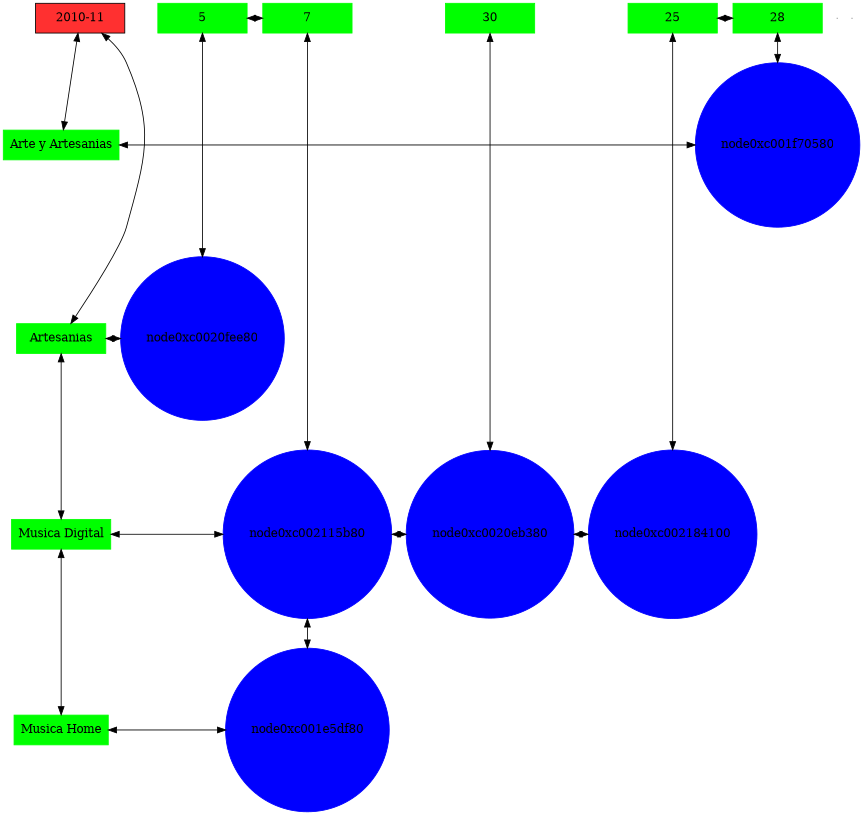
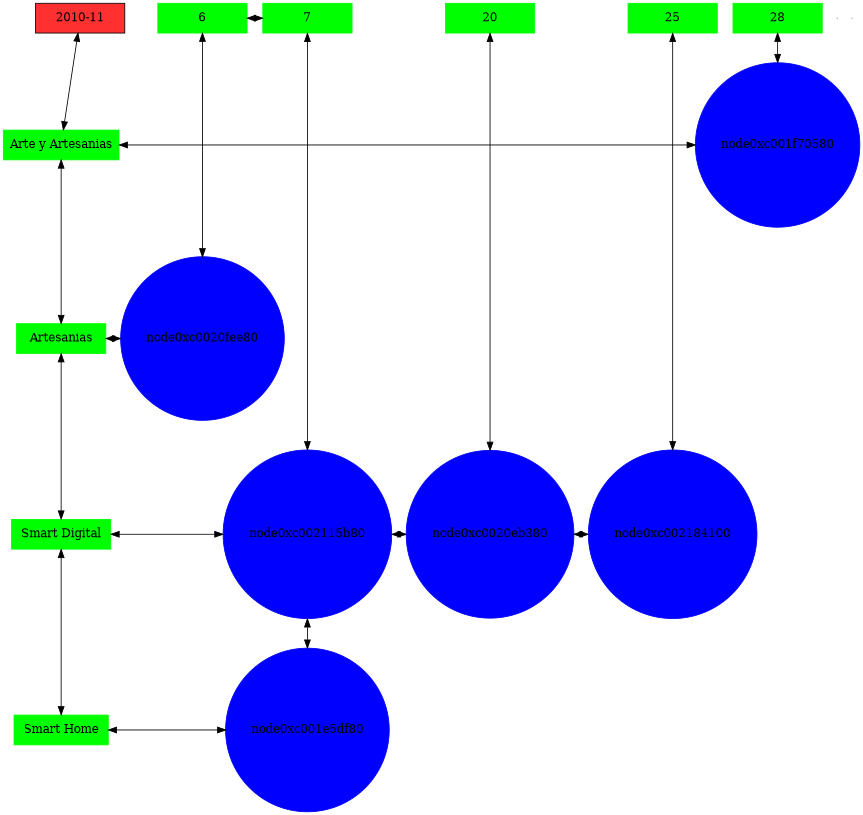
  digraph {
    node [group=1 shape=box style=filled color=green]
    edge [dir=both]
    n1 [fillcolor=firebrick1 label="2010-11" width=1.5 color=""]
-   n2 [group=6 label=5 width=1.5]
+   n2 [group=6 label=6 width=1.5]
    n3 [group=7 label=7 width=1.5]
-   n4 [group=20 label=30 width=1.5]
+   n4 [group=20 label=20 width=1.5]
    n5 [group=25 label=25 width=1.5]
    n6 [group=28 label=28 width=1.5]
    n7 [label="Arte y Artesanias" width=1.5]
    node0xc001f70580 [color=blue group=28 shape=circle width=0.5]
    n9 [label=Artesanias width=1.5]
    node0xc0020fee80 [color=blue group=6 shape=circle width=0.5]
-   n11 [label="Musica Digital" width=1.5]
+   n11 [label="Smart Digital" width=1.5]
    node0xc002115b80 [color=blue group=7 shape=circle width=0.5]
    node0xc0020eb380 [color=blue group=20 shape=circle width=0.5]
    node0xc002184100 [color=blue group=25 shape=circle width=0.5]
-   n15 [label="Musica Home" width=1.5]
+   n15 [label="Smart Home" width=1.5]
    node0xc001e5df80 [color=blue group=7 shape=circle width=0.5]
    e0 [shape=point width=0 group="" style="" color=""]
    e1 [shape=point width=0 group="" style="" color=""]
    subgraph sub_1 {
      rank=same
      n1
      n2
    }
    subgraph sub_2 {
      rank=same
      n2
      n3
    }
    subgraph sub_3 {
      rank=same
      n3
      n4
    }
    subgraph sub_4 {
      rank=same
      n4
      n5
    }
    subgraph sub_5 {
      rank=same
      n5
      n6
    }
    subgraph sub_6 {
      rank=same
      n7
      node0xc001f70580
    }
    subgraph sub_7 {
      rank=same
      n9
      node0xc0020fee80
    }
    subgraph sub_8 {
      rank=same
      n11
      node0xc002115b80
    }
    subgraph sub_9 {
      rank=same
      node0xc002115b80
      node0xc0020eb380
    }
    subgraph sub_10 {
      rank=same
      node0xc0020eb380
      node0xc002184100
    }
    subgraph sub_11 {
      rank=same
      n15
      node0xc001e5df80
    }
    n1 -> n7
    n2 -> n3
    n2 -> node0xc0020fee80
    n3 -> node0xc002115b80
    n4 -> node0xc0020eb380
-   n5 -> n6
    n5 -> node0xc002184100
    n6 -> node0xc001f70580
    n7 -> node0xc001f70580
-   n1 -> n9
+   n7 -> n9
    n9 -> node0xc0020fee80
    n9 -> n11
    n11 -> node0xc002115b80
    n11 -> n15
    node0xc002115b80 -> node0xc0020eb380
    node0xc002115b80 -> node0xc001e5df80
    node0xc0020eb380 -> node0xc002184100
    n15 -> node0xc001e5df80
  }
